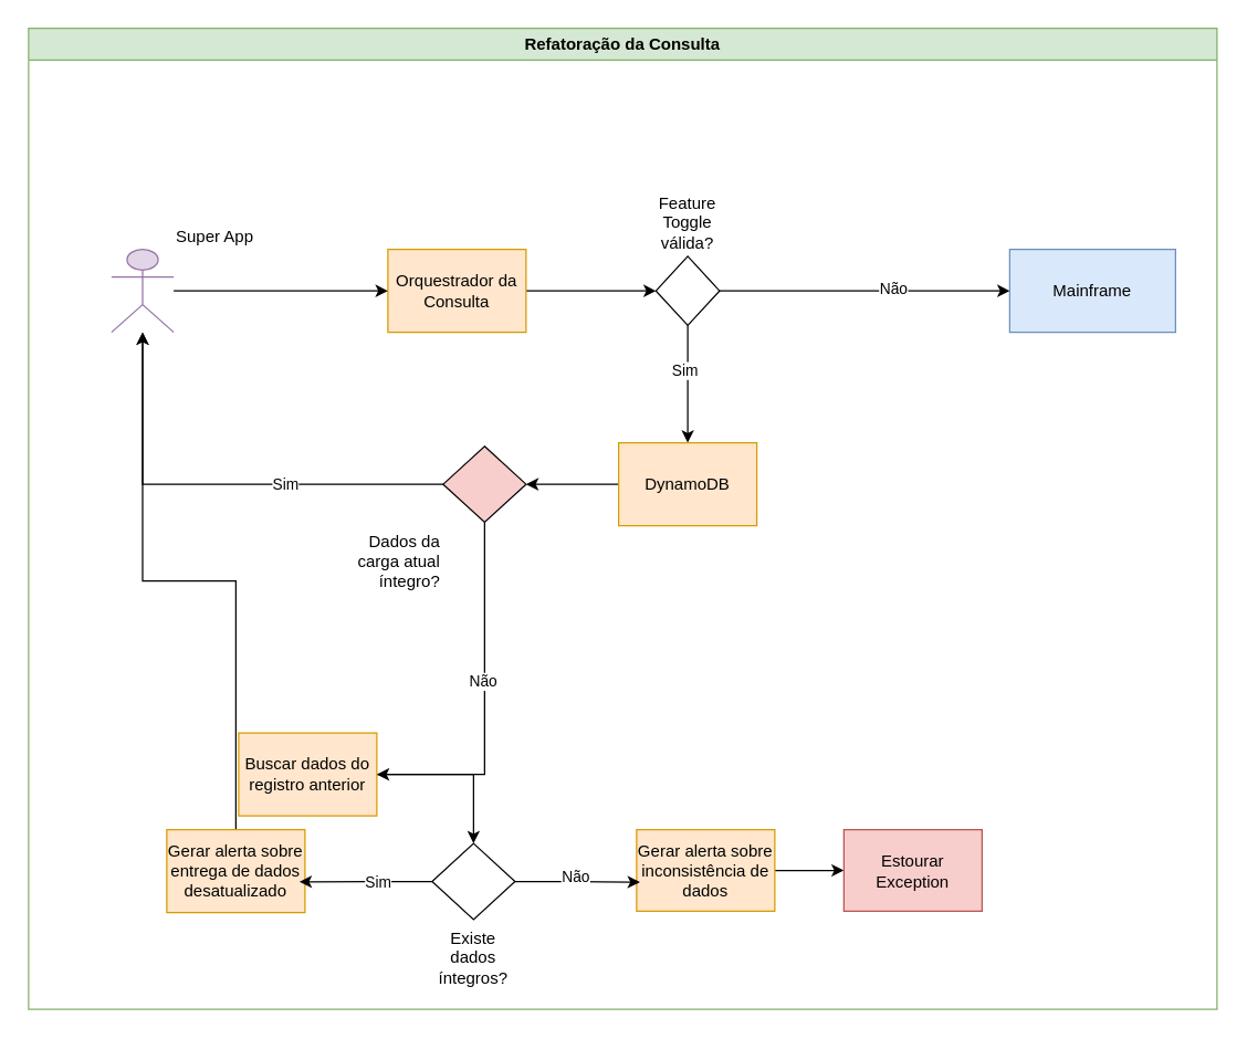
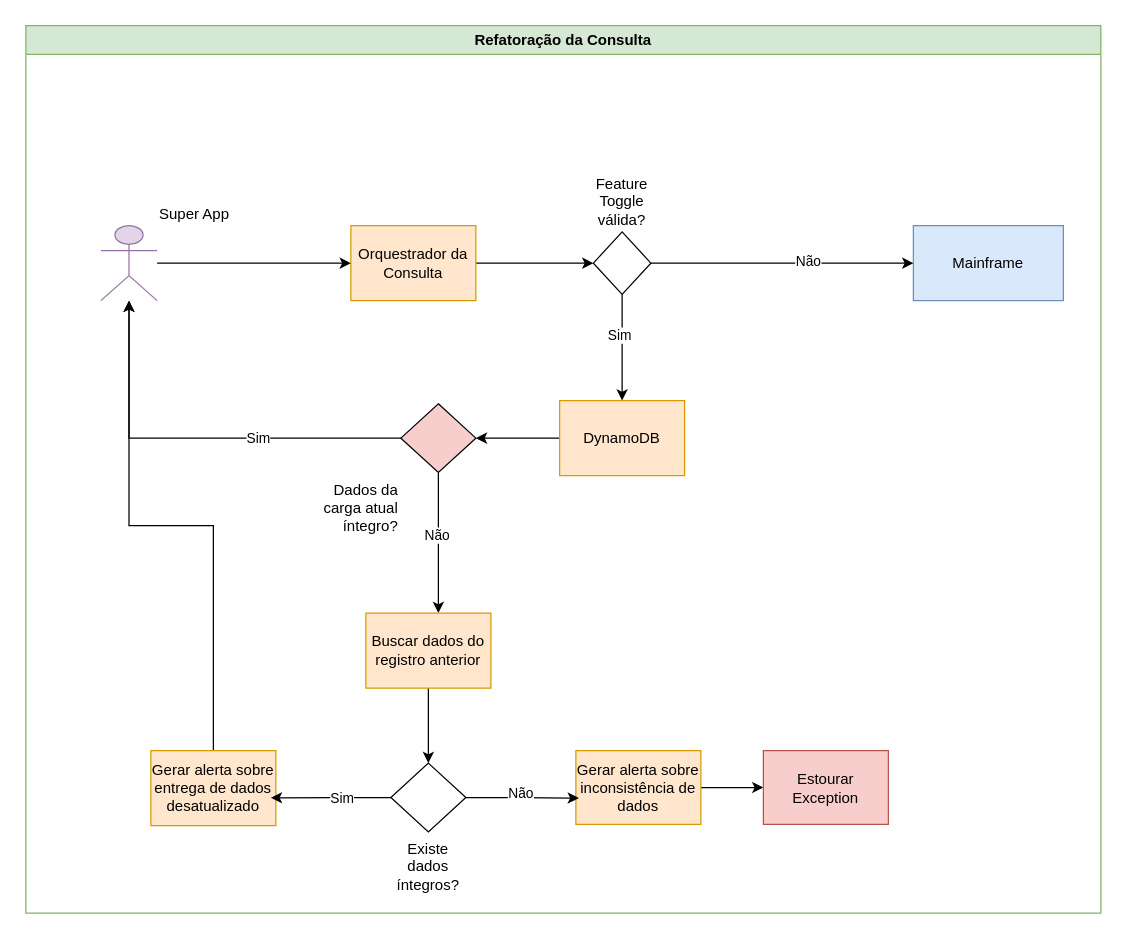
  <mxCell id="0" />
  <mxCell id="1" parent="0" />
  <mxCell id="2" style="edgeStyle=orthogonalEdgeStyle;rounded=0;orthogonalLoop=1;jettySize=auto;html=1;" edge="1" parent="1" source="3" target="11"><mxGeometry relative="1" as="geometry" /></mxCell>
  <mxCell id="3" value="Orquestrador da Consulta" style="rounded=0;whiteSpace=wrap;html=1;fillColor=#ffe6cc;strokeColor=#d79b00;" vertex="1" parent="1"><mxGeometry x="280" y="180" width="100" height="60" as="geometry" /></mxCell>
  <mxCell id="4" style="edgeStyle=orthogonalEdgeStyle;rounded=0;orthogonalLoop=1;jettySize=auto;html=1;" edge="1" parent="1" source="5" target="3"><mxGeometry relative="1" as="geometry" /></mxCell>
  <mxCell id="5" value="Super App" style="shape=umlActor;verticalLabelPosition=top;verticalAlign=bottom;html=1;outlineConnect=0;fillColor=#e1d5e7;strokeColor=#9673a6;labelPosition=right;align=left;" vertex="1" parent="1"><mxGeometry x="80" y="180" width="45" height="60" as="geometry" /></mxCell>
  <mxCell id="6" value="Mainframe" style="rounded=0;whiteSpace=wrap;html=1;fillColor=#dae8fc;strokeColor=#6c8ebf;" vertex="1" parent="1"><mxGeometry x="730" y="180" width="120" height="60" as="geometry" /></mxCell>
  <mxCell id="7" style="edgeStyle=orthogonalEdgeStyle;rounded=0;orthogonalLoop=1;jettySize=auto;html=1;" edge="1" parent="1" source="11" target="6"><mxGeometry relative="1" as="geometry" /></mxCell>
  <mxCell id="8" value="Não" style="edgeLabel;html=1;align=center;verticalAlign=middle;resizable=0;points=[];" vertex="1" connectable="0" parent="7"><mxGeometry x="0.188" y="2" relative="1" as="geometry"><mxPoint as="offset" /></mxGeometry></mxCell>
  <mxCell id="9" style="edgeStyle=orthogonalEdgeStyle;rounded=0;orthogonalLoop=1;jettySize=auto;html=1;" edge="1" parent="1" source="11" target="13"><mxGeometry relative="1" as="geometry" /></mxCell>
  <mxCell id="10" value="Sim" style="edgeLabel;html=1;align=center;verticalAlign=middle;resizable=0;points=[];" vertex="1" connectable="0" parent="9"><mxGeometry x="-0.245" y="-3" relative="1" as="geometry"><mxPoint as="offset" /></mxGeometry></mxCell>
  <mxCell id="11" value="Feature Toggle válida?" style="rhombus;whiteSpace=wrap;html=1;labelBackgroundColor=none;textShadow=0;labelPosition=center;verticalLabelPosition=top;align=center;verticalAlign=bottom;" vertex="1" parent="1"><mxGeometry x="474" y="185" width="46" height="50" as="geometry" /></mxCell>
  <mxCell id="12" style="edgeStyle=orthogonalEdgeStyle;rounded=0;orthogonalLoop=1;jettySize=auto;html=1;" edge="1" parent="1" source="13" target="18"><mxGeometry relative="1" as="geometry" /></mxCell>
  <mxCell id="13" value="DynamoDB" style="rounded=0;whiteSpace=wrap;html=1;fillColor=#ffe6cc;strokeColor=#d79b00;" vertex="1" parent="1"><mxGeometry x="447" y="320" width="100" height="60" as="geometry" /></mxCell>
  <mxCell id="14" style="edgeStyle=orthogonalEdgeStyle;rounded=0;orthogonalLoop=1;jettySize=auto;html=1;" edge="1" parent="1" source="18" target="5"><mxGeometry relative="1" as="geometry" /></mxCell>
  <mxCell id="15" value="Sim" style="edgeLabel;html=1;align=center;verticalAlign=middle;resizable=0;points=[];" vertex="1" connectable="0" parent="14"><mxGeometry x="-0.299" y="-1" relative="1" as="geometry"><mxPoint as="offset" /></mxGeometry></mxCell>
  <mxCell id="16" style="edgeStyle=orthogonalEdgeStyle;rounded=0;orthogonalLoop=1;jettySize=auto;html=1;" edge="1" parent="1" source="18" target="20"><mxGeometry relative="1" as="geometry"><Array as="points"><mxPoint x="350" y="460" /><mxPoint x="350" y="460" /></Array></mxGeometry></mxCell>
  <mxCell id="17" value="Não" style="edgeLabel;html=1;align=center;verticalAlign=middle;resizable=0;points=[];" vertex="1" connectable="0" parent="16"><mxGeometry x="-0.118" y="-2" relative="1" as="geometry"><mxPoint as="offset" /></mxGeometry></mxCell>
  <mxCell id="18" value="Dados da carga atual íntegro?" style="rhombus;whiteSpace=wrap;html=1;labelBackgroundColor=none;textShadow=0;labelPosition=left;verticalLabelPosition=bottom;align=right;verticalAlign=top;fillColor=#f8cecc;" vertex="1" parent="1"><mxGeometry x="320" y="322.5" width="60" height="55" as="geometry" /></mxCell>
  <mxCell id="19" style="edgeStyle=orthogonalEdgeStyle;rounded=0;orthogonalLoop=1;jettySize=auto;html=1;entryX=0.5;entryY=0;entryDx=0;entryDy=0;" edge="1" parent="1" source="20" target="21"><mxGeometry relative="1" as="geometry" /></mxCell>
- <mxCell id="20" value="Buscar dados do registro anterior" style="rounded=0;whiteSpace=wrap;html=1;fillColor=#ffe6cc;strokeColor=#d79b00;" vertex="1" parent="1"><mxGeometry x="172" y="530" width="100" height="60" as="geometry" /></mxCell>
+ <mxCell id="20" value="Buscar dados do registro anterior" style="rounded=0;whiteSpace=wrap;html=1;fillColor=#ffe6cc;strokeColor=#d79b00;" vertex="1" parent="1"><mxGeometry x="292" y="490" width="100" height="60" as="geometry" /></mxCell>
  <mxCell id="21" value="Existe dados íntegros?" style="rhombus;whiteSpace=wrap;html=1;labelBackgroundColor=none;textShadow=0;labelPosition=center;verticalLabelPosition=bottom;align=center;verticalAlign=top;" vertex="1" parent="1"><mxGeometry x="312" y="610" width="60" height="55" as="geometry" /></mxCell>
  <mxCell id="22" style="edgeStyle=orthogonalEdgeStyle;rounded=0;orthogonalLoop=1;jettySize=auto;html=1;" edge="1" parent="1" source="23" target="5"><mxGeometry relative="1" as="geometry" /></mxCell>
  <mxCell id="23" value="Gerar alerta sobre entrega de dados desatualizado" style="rounded=0;whiteSpace=wrap;html=1;fillColor=#ffe6cc;strokeColor=#d79b00;" vertex="1" parent="1"><mxGeometry x="120" y="600" width="100" height="60" as="geometry" /></mxCell>
  <mxCell id="24" style="edgeStyle=orthogonalEdgeStyle;rounded=0;orthogonalLoop=1;jettySize=auto;html=1;entryX=0.96;entryY=0.629;entryDx=0;entryDy=0;entryPerimeter=0;" edge="1" parent="1" source="21" target="23"><mxGeometry relative="1" as="geometry" /></mxCell>
  <mxCell id="25" value="Sim" style="edgeLabel;html=1;align=center;verticalAlign=middle;resizable=0;points=[];" vertex="1" connectable="0" parent="24"><mxGeometry x="-0.137" relative="1" as="geometry"><mxPoint x="2" as="offset" /></mxGeometry></mxCell>
  <mxCell id="26" style="edgeStyle=orthogonalEdgeStyle;rounded=0;orthogonalLoop=1;jettySize=auto;html=1;entryX=0;entryY=0.5;entryDx=0;entryDy=0;" edge="1" parent="1" source="27" target="31"><mxGeometry relative="1" as="geometry" /></mxCell>
  <mxCell id="27" value="Gerar alerta sobre inconsistência de dados" style="rounded=0;whiteSpace=wrap;html=1;fillColor=#ffe6cc;strokeColor=#d79b00;" vertex="1" parent="1"><mxGeometry x="460" y="600" width="100" height="59" as="geometry" /></mxCell>
  <mxCell id="28" style="edgeStyle=orthogonalEdgeStyle;rounded=0;orthogonalLoop=1;jettySize=auto;html=1;entryX=0.024;entryY=0.644;entryDx=0;entryDy=0;entryPerimeter=0;" edge="1" parent="1" source="21" target="27"><mxGeometry relative="1" as="geometry" /></mxCell>
  <mxCell id="29" value="Não" style="edgeLabel;html=1;align=center;verticalAlign=middle;resizable=0;points=[];" vertex="1" connectable="0" parent="28"><mxGeometry x="-0.032" y="4" relative="1" as="geometry"><mxPoint x="-5" y="-4" as="offset" /></mxGeometry></mxCell>
  <mxCell id="30" value="Refatoração da Consulta" style="swimlane;whiteSpace=wrap;html=1;fillColor=#d5e8d4;strokeColor=#82b366;" vertex="1" parent="1"><mxGeometry x="20" y="20" width="860" height="710" as="geometry" /></mxCell>
  <mxCell id="31" value="Estourar Exception" style="rounded=0;whiteSpace=wrap;html=1;fillColor=#f8cecc;strokeColor=#b85450;" vertex="1" parent="30"><mxGeometry x="590" y="580" width="100" height="59" as="geometry" /></mxCell>
